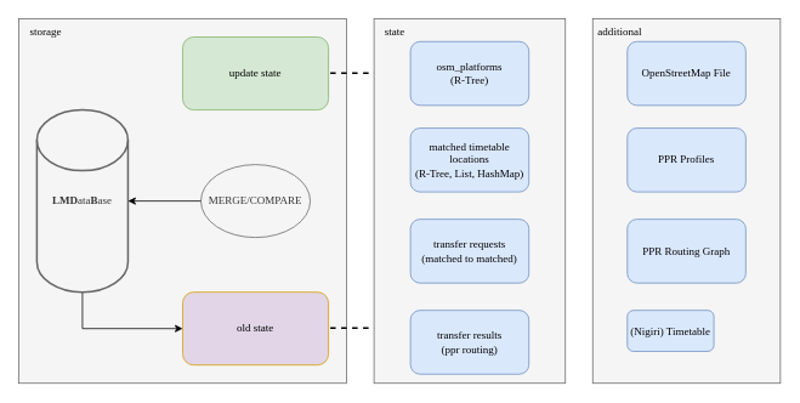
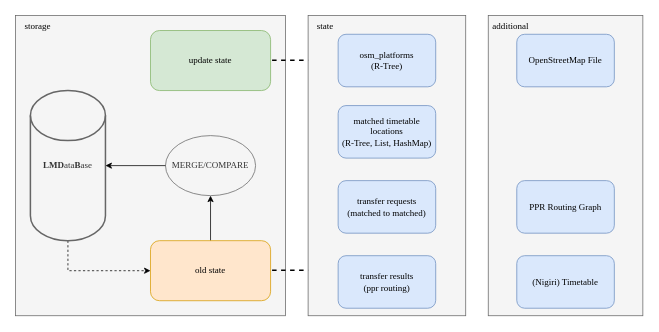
  <mxCell id="0" />
  <mxCell id="1" parent="0" />
  <mxCell id="2" value="" style="rounded=0;whiteSpace=wrap;html=1;fillColor=#f5f5f5;fontColor=#333333;strokeColor=#666666;fontFamily=Calibri Light;" vertex="1" parent="1"><mxGeometry x="20" y="20" width="360" height="400" as="geometry" /></mxCell>
- <mxCell id="3" style="edgeStyle=orthogonalEdgeStyle;rounded=0;orthogonalLoop=1;jettySize=auto;html=1;exitX=0.5;exitY=1;exitDx=0;exitDy=0;exitPerimeter=0;entryX=0;entryY=0.5;entryDx=0;entryDy=0;fontFamily=Calibri Light;" edge="1" parent="1" source="4" target="6"><mxGeometry relative="1" as="geometry" /></mxCell>
+ <mxCell id="3" style="edgeStyle=orthogonalEdgeStyle;rounded=0;orthogonalLoop=1;jettySize=auto;html=1;exitX=0.5;exitY=1;exitDx=0;exitDy=0;exitPerimeter=0;entryX=0;entryY=0.5;entryDx=0;entryDy=0;fontFamily=Calibri Light;dashed=1;" edge="1" parent="1" source="4" target="6"><mxGeometry relative="1" as="geometry" /></mxCell>
  <mxCell id="4" value="&lt;b&gt;LMD&lt;/b&gt;ata&lt;b&gt;B&lt;/b&gt;ase" style="strokeWidth=2;html=1;shape=mxgraph.flowchart.database;whiteSpace=wrap;fontFamily=Calibri Light;fillColor=#f5f5f5;fontColor=#333333;strokeColor=#666666;" vertex="1" parent="1"><mxGeometry x="40" y="120" width="100" height="200" as="geometry" /></mxCell>
- <mxCell id="6" value="old state" style="rounded=1;whiteSpace=wrap;html=1;fillColor=#e1d5e7;strokeColor=#d79b00;fontFamily=Calibri Light;" vertex="1" parent="1"><mxGeometry x="200" y="320" width="160" height="80" as="geometry" /></mxCell>
+ <mxCell id="5" style="edgeStyle=orthogonalEdgeStyle;rounded=0;orthogonalLoop=1;jettySize=auto;html=1;exitX=0.5;exitY=0;exitDx=0;exitDy=0;entryX=0.5;entryY=1;entryDx=0;entryDy=0;fontFamily=Calibri Light;" edge="1" parent="1" source="6" target="8"><mxGeometry relative="1" as="geometry" /></mxCell>
+ <mxCell id="6" value="old state" style="rounded=1;whiteSpace=wrap;html=1;fillColor=#ffe6cc;strokeColor=#d79b00;fontFamily=Calibri Light;" vertex="1" parent="1"><mxGeometry x="200" y="320" width="160" height="80" as="geometry" /></mxCell>
  <mxCell id="7" value="update state" style="rounded=1;whiteSpace=wrap;html=1;fillColor=#d5e8d4;strokeColor=#82b366;fontFamily=Calibri Light;" vertex="1" parent="1"><mxGeometry x="200" y="40" width="160" height="80" as="geometry" /></mxCell>
  <mxCell id="8" value="MERGE/COMPARE" style="ellipse;whiteSpace=wrap;html=1;fillColor=#f5f5f5;fontColor=#333333;strokeColor=#666666;fontFamily=Calibri Light;" vertex="1" parent="1"><mxGeometry x="220" y="180" width="120" height="80" as="geometry" /></mxCell>
  <mxCell id="9" style="edgeStyle=orthogonalEdgeStyle;rounded=0;orthogonalLoop=1;jettySize=auto;html=1;exitX=0;exitY=0.5;exitDx=0;exitDy=0;entryX=1;entryY=0.5;entryDx=0;entryDy=0;entryPerimeter=0;fontFamily=Calibri Light;" edge="1" parent="1" source="8" target="4"><mxGeometry relative="1" as="geometry" /></mxCell>
  <mxCell id="10" value="storage" style="text;html=1;strokeColor=none;fillColor=none;align=center;verticalAlign=middle;whiteSpace=wrap;rounded=0;fontFamily=Calibri Light;" vertex="1" parent="1"><mxGeometry x="20" y="20" width="60" height="30" as="geometry" /></mxCell>
  <mxCell id="11" value="" style="endArrow=none;dashed=1;html=1;rounded=0;strokeWidth=2;fontFamily=Calibri Light;" edge="1" parent="1"><mxGeometry width="50" height="50" relative="1" as="geometry"><mxPoint x="440" y="359.5" as="sourcePoint" /><mxPoint x="360" y="359.5" as="targetPoint" /></mxGeometry></mxCell>
  <mxCell id="12" value="" style="endArrow=none;dashed=1;html=1;rounded=0;strokeWidth=2;fontFamily=Calibri Light;" edge="1" parent="1"><mxGeometry width="50" height="50" relative="1" as="geometry"><mxPoint x="440" y="79.5" as="sourcePoint" /><mxPoint x="360" y="79.5" as="targetPoint" /></mxGeometry></mxCell>
  <mxCell id="13" value="" style="rounded=0;whiteSpace=wrap;html=1;fillColor=#f5f5f5;fontColor=#333333;strokeColor=#666666;fontFamily=Calibri Light;" vertex="1" parent="1"><mxGeometry x="410" y="20" width="210" height="400" as="geometry" /></mxCell>
  <mxCell id="14" value="state" style="text;html=1;strokeColor=none;fillColor=none;align=center;verticalAlign=middle;whiteSpace=wrap;rounded=0;fontFamily=Calibri Light;" vertex="1" parent="1"><mxGeometry x="410" y="20" width="46" height="30" as="geometry" /></mxCell>
  <mxCell id="15" value="&lt;div&gt;osm_platforms&lt;/div&gt;&lt;div&gt;(R-Tree)&lt;br&gt;&lt;/div&gt;" style="rounded=1;whiteSpace=wrap;html=1;fillColor=#dae8fc;strokeColor=#6c8ebf;fontFamily=Calibri Light;" vertex="1" parent="1"><mxGeometry x="450" y="45" width="130" height="70" as="geometry" /></mxCell>
  <mxCell id="16" value="&lt;div&gt;matched timetable locations&lt;/div&gt;&lt;div&gt;(R-Tree, List, HashMap)&lt;br&gt;&lt;/div&gt;" style="rounded=1;whiteSpace=wrap;html=1;fillColor=#dae8fc;strokeColor=#6c8ebf;fontFamily=Calibri Light;" vertex="1" parent="1"><mxGeometry x="450" y="140" width="130" height="70" as="geometry" /></mxCell>
  <mxCell id="17" value="&lt;div&gt;transfer requests&lt;/div&gt;&lt;div&gt;(matched to matched)&lt;br&gt;&lt;/div&gt;" style="rounded=1;whiteSpace=wrap;html=1;fillColor=#dae8fc;strokeColor=#6c8ebf;fontFamily=Calibri Light;" vertex="1" parent="1"><mxGeometry x="450" y="240" width="130" height="70" as="geometry" /></mxCell>
  <mxCell id="18" value="&lt;div&gt;transfer results&lt;/div&gt;&lt;div&gt;(ppr routing)&lt;br&gt;&lt;/div&gt;" style="rounded=1;whiteSpace=wrap;html=1;fillColor=#dae8fc;strokeColor=#6c8ebf;fontFamily=Calibri Light;" vertex="1" parent="1"><mxGeometry x="450" y="340" width="130" height="70" as="geometry" /></mxCell>
  <mxCell id="19" value="" style="rounded=0;whiteSpace=wrap;html=1;fillColor=#f5f5f5;fontColor=#333333;strokeColor=#666666;fontFamily=Calibri Light;" vertex="1" parent="1"><mxGeometry x="650" y="20" width="206" height="400" as="geometry" /></mxCell>
  <mxCell id="20" value="additional" style="text;html=1;strokeColor=none;fillColor=none;align=center;verticalAlign=middle;whiteSpace=wrap;rounded=0;fontFamily=Calibri Light;" vertex="1" parent="1"><mxGeometry x="650" y="20" width="60" height="30" as="geometry" /></mxCell>
  <mxCell id="21" value="OpenStreetMap File" style="rounded=1;whiteSpace=wrap;html=1;fillColor=#dae8fc;strokeColor=#6c8ebf;fontFamily=Calibri Light;" vertex="1" parent="1"><mxGeometry x="688" y="45" width="130" height="70" as="geometry" /></mxCell>
- <mxCell id="22" value="PPR Profiles" style="rounded=1;whiteSpace=wrap;html=1;fillColor=#dae8fc;strokeColor=#6c8ebf;fontFamily=Calibri Light;" vertex="1" parent="1"><mxGeometry x="688" y="140" width="130" height="70" as="geometry" /></mxCell>
  <mxCell id="23" value="PPR Routing Graph" style="rounded=1;whiteSpace=wrap;html=1;fillColor=#dae8fc;strokeColor=#6c8ebf;fontFamily=Calibri Light;" vertex="1" parent="1"><mxGeometry x="688" y="240" width="130" height="70" as="geometry" /></mxCell>
- <mxCell id="24" value="(Nigiri) Timetable" style="rounded=1;whiteSpace=wrap;html=1;fillColor=#dae8fc;strokeColor=#6c8ebf;fontFamily=Calibri Light;" vertex="1" parent="1"><mxGeometry x="688" y="340" width="95" height="45" as="geometry" /></mxCell>
+ <mxCell id="24" value="(Nigiri) Timetable" style="rounded=1;whiteSpace=wrap;html=1;fillColor=#dae8fc;strokeColor=#6c8ebf;fontFamily=Calibri Light;" vertex="1" parent="1"><mxGeometry x="688" y="340" width="130" height="70" as="geometry" /></mxCell>
